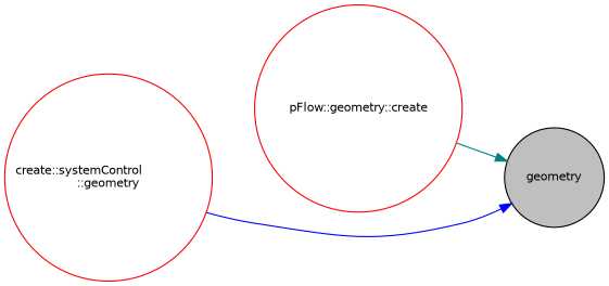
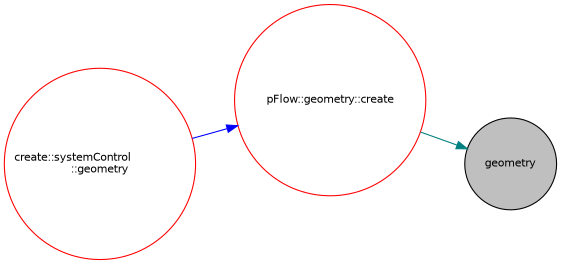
  digraph {
    rankdir=RL
    node [color=red fillcolor=white fontname=Helvetica fontsize=10 shape=circle style=filled]
    edge [dir=back fontname=Helvetica fontsize=10 labelfontname=Helvetica labelfontsize=10 style=solid]
    n1 [color=black fillcolor=grey75 fontcolor=black height=0.2 label=geometry width=0.4]
    n2 [height=0.2 label="pFlow::geometry::create" width=0.4]
    n3 [height=0.2 label="create::systemControl\l::geometry" width=0.4]
    n1 -> n2 [color=teal]
-   n1 -> n3 [color=blue]
+   n2 -> n3 [color=blue]
  }
